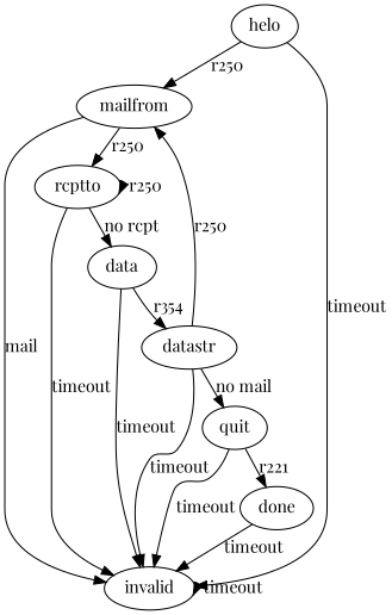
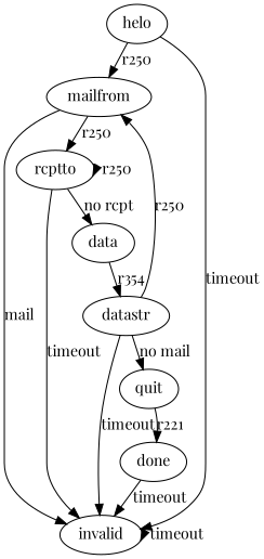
  digraph {
    defaultdist=0.1
    fontname="Playfair Display"
    nodesep=0.1
    rankdir=TD
    ranksep=0.1
    node [fontname="Playfair Display"]
    edge [fontname="Playfair Display"]
    mailfrom
    invalid
    rcptto
    data
    quit
    done
    helo
    datastr
    mailfrom -> invalid [label=mail]
    mailfrom -> rcptto [label=r250]
    invalid -> invalid [label=timeout]
    rcptto -> invalid [label=timeout]
    rcptto -> rcptto [label=r250]
    rcptto -> data [label="no rcpt"]
-   data -> invalid [label=timeout]
    data -> datastr [label=r354]
-   quit -> invalid [label=timeout]
    quit -> done [label=r221]
    done -> invalid [label=timeout]
    helo -> mailfrom [label=r250]
    helo -> invalid [label=timeout]
    datastr -> mailfrom [label=r250]
    datastr -> invalid [label=timeout]
    datastr -> quit [label="no mail"]
  }
